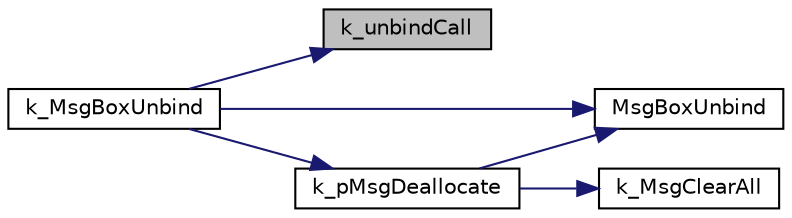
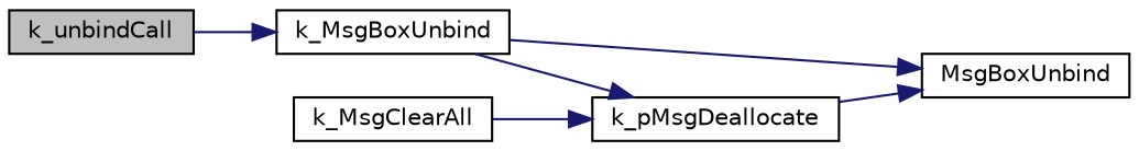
  digraph {
    rankdir=LR
    node [color=black fillcolor=white fontname=Helvetica fontsize=10 shape=record style=filled]
    edge [color=midnightblue fontname=Helvetica fontsize=10 labelfontname=Helvetica labelfontsize=10 style=solid]
    n1 [fillcolor=grey75 fontcolor=black height=0.2 label=k_unbindCall width=0.4]
    n2 [height=0.2 label=k_MsgBoxUnbind width=0.4]
    n3 [height=0.2 label=MsgBoxUnbind width=0.4]
    n4 [height=0.2 label=k_pMsgDeallocate width=0.4]
    n5 [height=0.2 label=k_MsgClearAll width=0.4]
-   n2 -> n1
+   n1 -> n2
    n2 -> n3
    n2 -> n4
    n4 -> n3
-   n4 -> n5
+   n5 -> n4
  }
